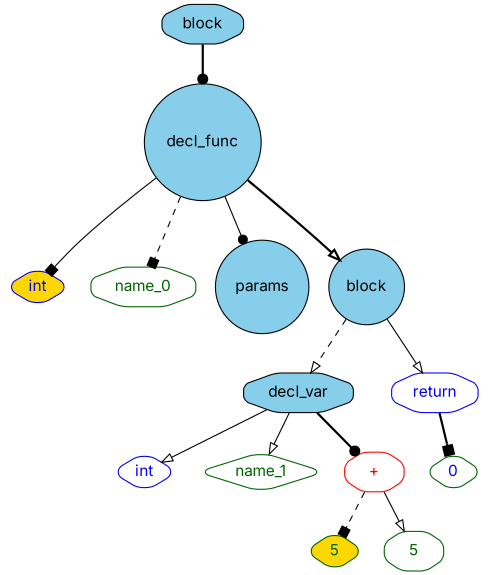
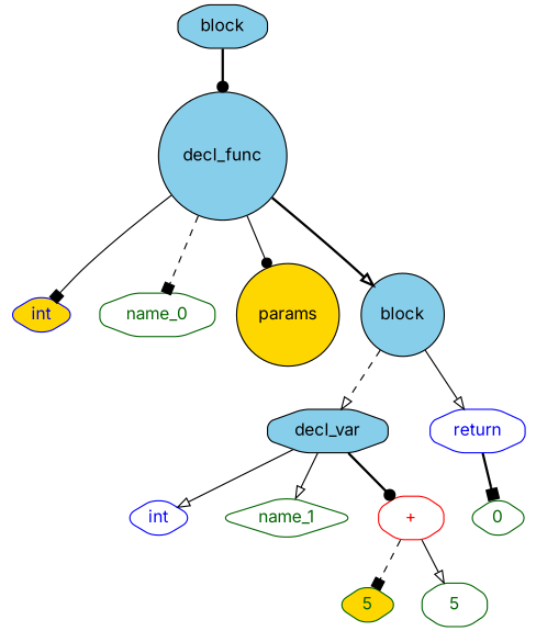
  digraph {
    fontname=Inter
    node [color=black fillcolor=white fontcolor=black fontname=Inter shape=octagon style="rounded, filled,filled"]
    edge [arrowhead=onormal fontname=Inter style=solid]
    n1 [fillcolor=skyblue label=block]
    n2 [fillcolor=skyblue label=decl_func shape=circle]
    n3 [color=blue fillcolor=gold fontcolor=blue label=int shape=diamond]
    n4 [color=darkgreen fontcolor=darkgreen label=name_0]
-   n5 [fillcolor=skyblue label=params shape=circle]
+   n5 [fillcolor=gold label=params shape=circle]
    n6 [fillcolor=skyblue label=block shape=circle]
    n7 [fillcolor=skyblue label=decl_var]
    n8 [color=blue fontcolor=blue label=return]
    n9 [color=blue fontcolor=blue label=int shape=diamond]
    n10 [color=darkgreen fontcolor=darkgreen label=name_1 shape=diamond]
    n11 [color=red fontcolor=red label="+"]
    n12 [color=darkgreen fillcolor=gold fontcolor=darkgreen label=5 shape=diamond]
    n13 [color=darkgreen fontcolor=darkgreen label=5]
-   n14 [color=darkgreen fontcolor=blue label=0 shape=diamond]
+   n14 [color=darkgreen fontcolor=darkgreen label=0 shape=diamond]
    subgraph sub_1 {
      n1
      n2
      n3
      n4
      n5
      n6
      n7
      n8
      n9
      n10
      n11
      n12
      n13
      n14
    }
    n1 -> n2 [arrowhead=dot style=bold]
    n2 -> n3 [arrowhead=box]
    n2 -> n4 [arrowhead=box style=dashed]
    n2 -> n5 [arrowhead=dot]
    n2 -> n6 [style=bold]
    n6 -> n7 [style=dashed]
    n6 -> n8
    n7 -> n9
    n7 -> n10
    n7 -> n11 [arrowhead=dot style=bold]
    n8 -> n14 [arrowhead=box style=bold]
    n11 -> n12 [arrowhead=box style=dashed]
    n11 -> n13
  }
